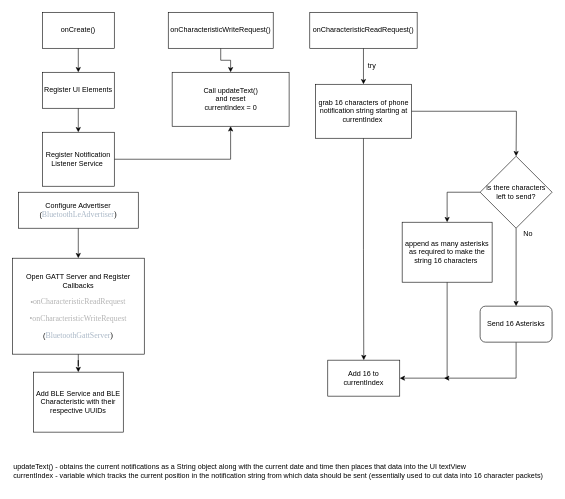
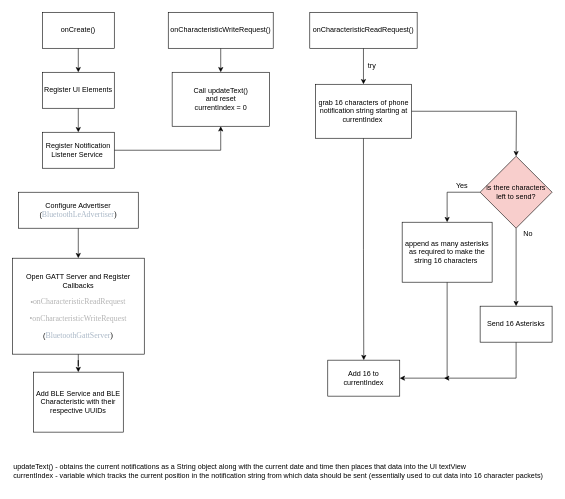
  <mxCell id="0" />
  <mxCell id="1" parent="0" />
  <mxCell id="2" style="edgeStyle=orthogonalEdgeStyle;rounded=0;orthogonalLoop=1;jettySize=auto;html=1;entryX=0.5;entryY=0;entryDx=0;entryDy=0;" edge="1" parent="1" source="3" target="5"><mxGeometry relative="1" as="geometry" /></mxCell>
  <mxCell id="3" value="onCreate()" style="rounded=0;whiteSpace=wrap;html=1;" vertex="1" parent="1"><mxGeometry x="70" y="20" width="120" height="60" as="geometry" /></mxCell>
  <mxCell id="4" style="edgeStyle=orthogonalEdgeStyle;rounded=0;orthogonalLoop=1;jettySize=auto;html=1;entryX=0.5;entryY=0;entryDx=0;entryDy=0;" edge="1" parent="1" source="5" target="12"><mxGeometry relative="1" as="geometry" /></mxCell>
  <mxCell id="5" value="Register UI Elements" style="rounded=0;whiteSpace=wrap;html=1;" vertex="1" parent="1"><mxGeometry x="70" y="120" width="120" height="60" as="geometry" /></mxCell>
  <mxCell id="6" style="edgeStyle=orthogonalEdgeStyle;rounded=0;orthogonalLoop=1;jettySize=auto;html=1;" edge="1" parent="1" source="7" target="9"><mxGeometry relative="1" as="geometry" /></mxCell>
  <mxCell id="7" value="&lt;p&gt;&lt;span style=&quot;background-color: rgb(255 , 255 , 255)&quot;&gt;Configure Advertiser&lt;br&gt;(&lt;span style=&quot;color: rgb(169 , 183 , 198) ; font-family: &amp;#34;consolas&amp;#34; ; font-size: 9.8pt&quot;&gt;BluetoothLeAdvertiser&lt;/span&gt;&lt;span style=&quot;font-family: &amp;#34;consolas&amp;#34; ; font-size: 9.8pt&quot;&gt;)&lt;/span&gt;&lt;/span&gt;&lt;/p&gt;" style="rounded=0;whiteSpace=wrap;html=1;" vertex="1" parent="1"><mxGeometry x="30" y="320" width="200" height="60" as="geometry" /></mxCell>
  <mxCell id="8" style="edgeStyle=orthogonalEdgeStyle;rounded=0;orthogonalLoop=1;jettySize=auto;html=1;entryX=0.5;entryY=0;entryDx=0;entryDy=0;" edge="1" parent="1" source="9" target="10"><mxGeometry relative="1" as="geometry" /></mxCell>
  <mxCell id="9" value="&lt;p&gt;&lt;span style=&quot;background-color: rgb(255 , 255 , 255)&quot;&gt;Open GATT Server and Register Callbacks&lt;/span&gt;&lt;/p&gt;&lt;p&gt;&lt;font style=&quot;background-color: rgb(255 , 255 , 255)&quot; color=&quot;#b3b3b3&quot;&gt;•&lt;span style=&quot;font-family: &amp;#34;consolas&amp;#34; ; font-size: 9.8pt&quot;&gt;onCharacteristicReadRequest&lt;/span&gt;&lt;/font&gt;&lt;/p&gt;&lt;p&gt;&lt;font style=&quot;background-color: rgb(255 , 255 , 255)&quot; color=&quot;#b3b3b3&quot;&gt;&lt;span style=&quot;font-family: &amp;#34;consolas&amp;#34; ; font-size: 9.8pt&quot;&gt;•&lt;/span&gt;&lt;span style=&quot;font-family: &amp;#34;consolas&amp;#34; ; font-size: 9.8pt&quot;&gt;onCharacteristicWriteRequest&lt;/span&gt;&lt;/font&gt;&lt;/p&gt;&lt;p&gt;&lt;span style=&quot;background-color: rgb(255 , 255 , 255)&quot;&gt;(&lt;span style=&quot;color: rgb(169 , 183 , 198) ; font-family: &amp;#34;consolas&amp;#34; ; font-size: 9.8pt&quot;&gt;BluetoothGattServer&lt;/span&gt;&lt;span style=&quot;font-family: &amp;#34;consolas&amp;#34; ; font-size: 9.8pt&quot;&gt;)&lt;/span&gt;&lt;/span&gt;&lt;/p&gt;" style="rounded=0;whiteSpace=wrap;html=1;" vertex="1" parent="1"><mxGeometry y="430" width="220" height="160" as="geometry" x="20" /></mxCell>
  <mxCell id="10" value="Add BLE Service and BLE Characteristic with their respective UUIDs" style="rounded=0;whiteSpace=wrap;html=1;" vertex="1" parent="1"><mxGeometry x="55" y="620" width="150" height="100" as="geometry" /></mxCell>
  <mxCell id="11" style="edgeStyle=orthogonalEdgeStyle;rounded=0;orthogonalLoop=1;jettySize=auto;html=1;" edge="1" parent="1" source="12" target="15"><mxGeometry relative="1" as="geometry" /></mxCell>
- <mxCell id="12" value="Register Notification Listener Service&amp;nbsp;" style="rounded=0;whiteSpace=wrap;html=1;" vertex="1" parent="1"><mxGeometry x="70" y="220" width="120" height="90" as="geometry" /></mxCell>
+ <mxCell id="12" value="Register Notification Listener Service&amp;nbsp;" style="rounded=0;whiteSpace=wrap;html=1;" vertex="1" parent="1"><mxGeometry x="70" y="220" width="120" height="60" as="geometry" /></mxCell>
  <mxCell id="13" style="edgeStyle=orthogonalEdgeStyle;rounded=0;orthogonalLoop=1;jettySize=auto;html=1;entryX=0.5;entryY=0;entryDx=0;entryDy=0;" edge="1" parent="1" source="14" target="15"><mxGeometry relative="1" as="geometry" /></mxCell>
  <mxCell id="14" value="onCharacteristicWriteRequest()" style="rounded=0;whiteSpace=wrap;html=1;" vertex="1" parent="1"><mxGeometry x="280" y="20" width="175" height="60" as="geometry" /></mxCell>
- <mxCell id="15" value="Call updateText()&lt;br&gt;and reset&lt;br&gt;currentIndex = 0" style="rounded=0;whiteSpace=wrap;html=1;" vertex="1" parent="1"><mxGeometry x="286.5" y="120" width="195" height="90" as="geometry" /></mxCell>
+ <mxCell id="15" value="Call updateText()&lt;br&gt;and reset&lt;br&gt;currentIndex = 0" style="rounded=0;whiteSpace=wrap;html=1;" vertex="1" parent="1"><mxGeometry x="286.5" y="120" width="162" height="90" as="geometry" /></mxCell>
  <mxCell id="16" value="updateText() - obtains the current notifications as a String object along with the current date and time then places that data into the UI textView&lt;br&gt;currentIndex - variable which tracks the current position in the notification string from which data should be sent (essentially used to cut data into 16 character packets)&amp;nbsp;" style="text;html=1;strokeColor=none;fillColor=none;align=left;verticalAlign=middle;whiteSpace=wrap;rounded=0;" vertex="1" parent="1"><mxGeometry y="760" width="894" height="50" as="geometry" x="20" /></mxCell>
  <mxCell id="17" style="edgeStyle=orthogonalEdgeStyle;rounded=0;orthogonalLoop=1;jettySize=auto;html=1;entryX=0.5;entryY=0;entryDx=0;entryDy=0;" edge="1" parent="1" source="18" target="21"><mxGeometry relative="1" as="geometry" /></mxCell>
  <mxCell id="18" value="onCharacteristicReadRequest()" style="rounded=0;whiteSpace=wrap;html=1;" vertex="1" parent="1"><mxGeometry x="516" y="20" width="179" height="60" as="geometry" /></mxCell>
  <mxCell id="19" style="edgeStyle=orthogonalEdgeStyle;rounded=0;orthogonalLoop=1;jettySize=auto;html=1;entryX=0.5;entryY=0;entryDx=0;entryDy=0;" edge="1" parent="1" source="21"><mxGeometry relative="1" as="geometry"><mxPoint x="860" y="260" as="targetPoint" /></mxGeometry></mxCell>
  <mxCell id="20" style="edgeStyle=orthogonalEdgeStyle;rounded=0;orthogonalLoop=1;jettySize=auto;html=1;" edge="1" parent="1" source="21" target="32"><mxGeometry relative="1" as="geometry" /></mxCell>
  <mxCell id="21" value="grab 16 characters of phone notification string starting at currentIndex&amp;nbsp;" style="rounded=0;whiteSpace=wrap;html=1;" vertex="1" parent="1"><mxGeometry x="525.5" y="140" width="160" height="90" as="geometry" /></mxCell>
  <mxCell id="22" value="try" style="text;html=1;strokeColor=none;fillColor=none;align=center;verticalAlign=middle;whiteSpace=wrap;rounded=0;" vertex="1" parent="1"><mxGeometry x="600" y="100" width="40" height="20" as="geometry" /></mxCell>
  <mxCell id="23" style="edgeStyle=orthogonalEdgeStyle;rounded=0;orthogonalLoop=1;jettySize=auto;html=1;entryX=0.5;entryY=0;entryDx=0;entryDy=0;" edge="1" parent="1" source="25" target="27"><mxGeometry relative="1" as="geometry"><Array as="points"><mxPoint x="745" y="320" /></Array></mxGeometry></mxCell>
  <mxCell id="24" style="edgeStyle=orthogonalEdgeStyle;rounded=0;orthogonalLoop=1;jettySize=auto;html=1;entryX=0.5;entryY=0;entryDx=0;entryDy=0;" edge="1" parent="1" source="25" target="29"><mxGeometry relative="1" as="geometry" /></mxCell>
- <mxCell id="25" value="is there characters left to send?" style="rhombus;whiteSpace=wrap;html=1;" vertex="1" parent="1"><mxGeometry x="800" y="260" width="120" height="120" as="geometry" /></mxCell>
+ <mxCell id="25" value="is there characters left to send?" style="rhombus;whiteSpace=wrap;html=1;fillColor=#f8cecc;" vertex="1" parent="1"><mxGeometry x="800" y="260" width="120" height="120" as="geometry" /></mxCell>
  <mxCell id="26" style="edgeStyle=orthogonalEdgeStyle;rounded=0;orthogonalLoop=1;jettySize=auto;html=1;entryX=1;entryY=0.5;entryDx=0;entryDy=0;" edge="1" parent="1" source="27" target="32"><mxGeometry relative="1" as="geometry"><Array as="points"><mxPoint x="745" y="630" /></Array></mxGeometry></mxCell>
  <mxCell id="27" value="append as many asterisks as required to make the string 16 characters&amp;nbsp;" style="rounded=0;whiteSpace=wrap;html=1;" vertex="1" parent="1"><mxGeometry x="670" y="370" width="150" height="100" as="geometry" /></mxCell>
  <mxCell id="28" style="edgeStyle=orthogonalEdgeStyle;rounded=0;orthogonalLoop=1;jettySize=auto;html=1;" edge="1" parent="1" source="29"><mxGeometry relative="1" as="geometry"><mxPoint x="740" y="630" as="targetPoint" /><Array as="points"><mxPoint x="860" y="630" /></Array></mxGeometry></mxCell>
- <mxCell id="29" value="Send 16 Asterisks" style="whiteSpace=wrap;html=1;rounded=1;" vertex="1" parent="1"><mxGeometry x="800" y="510" width="120" height="60" as="geometry" /></mxCell>
+ <mxCell id="29" value="Send 16 Asterisks" style="rounded=0;whiteSpace=wrap;html=1;" vertex="1" parent="1"><mxGeometry x="800" y="510" width="120" height="60" as="geometry" /></mxCell>
+ <mxCell id="30" value="Yes" style="text;html=1;strokeColor=none;fillColor=none;align=center;verticalAlign=middle;whiteSpace=wrap;rounded=0;" vertex="1" parent="1"><mxGeometry x="750" y="300" width="40" height="20" as="geometry" /></mxCell>
  <mxCell id="31" value="No" style="text;html=1;strokeColor=none;fillColor=none;align=center;verticalAlign=middle;whiteSpace=wrap;rounded=0;" vertex="1" parent="1"><mxGeometry x="860" y="380" width="40" height="20" as="geometry" /></mxCell>
  <mxCell id="32" value="Add 16 to currentIndex" style="rounded=0;whiteSpace=wrap;html=1;" vertex="1" parent="1"><mxGeometry x="546" y="600" width="120" height="60" as="geometry" /></mxCell>
